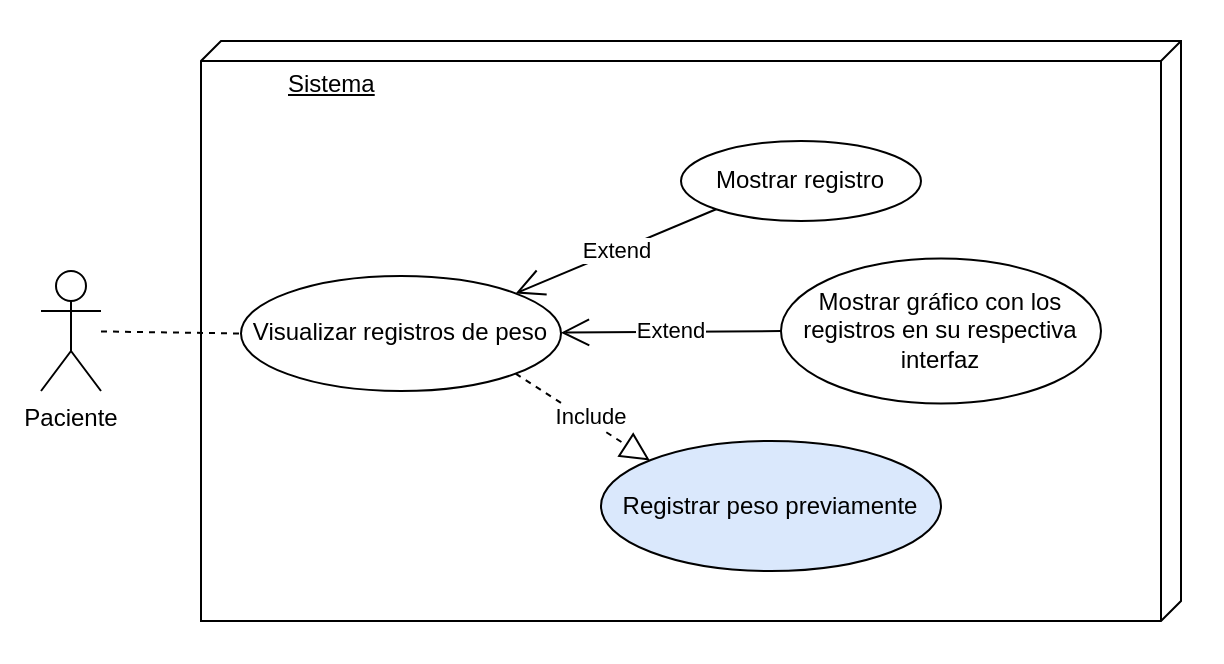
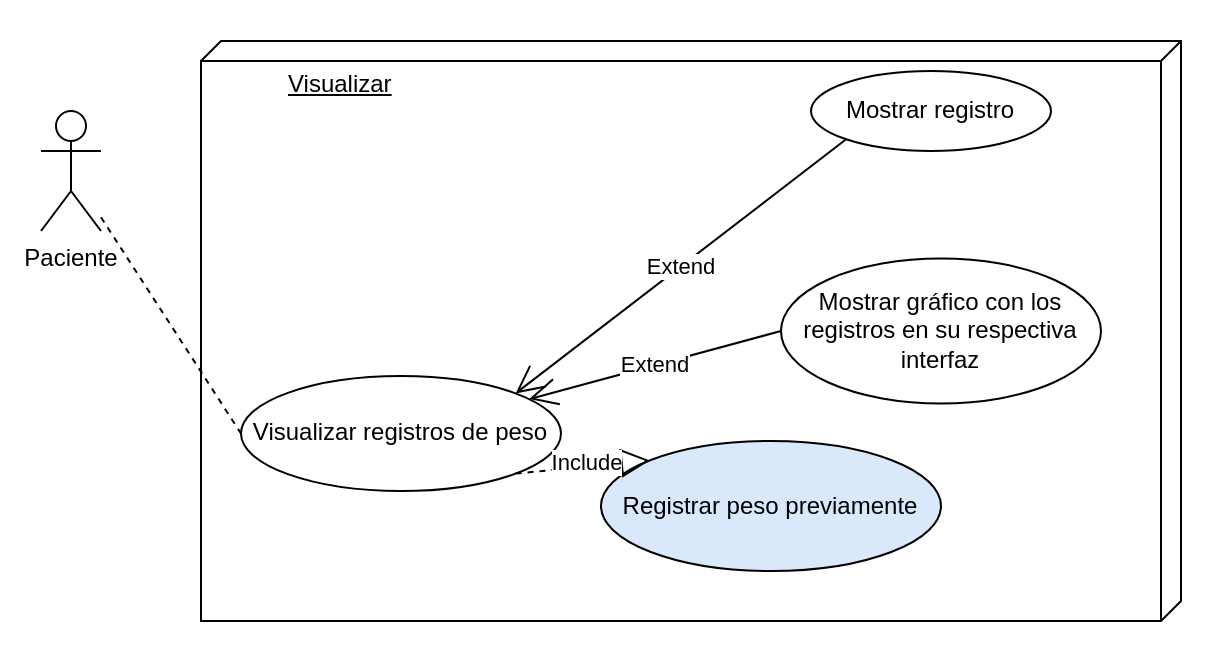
  <mxCell id="0" />
  <mxCell id="1" parent="0" />
- <mxCell id="2" value="&lt;blockquote style=&quot;margin: 0 0 0 40px; border: none; padding: 0px;&quot;&gt;Sistema&lt;br&gt;&lt;/blockquote&gt;" style="verticalAlign=top;align=left;spacingTop=8;spacingLeft=2;spacingRight=12;shape=cube;size=10;direction=south;fontStyle=4;html=1;whiteSpace=wrap;" vertex="1" parent="1"><mxGeometry x="100" y="20" width="490" height="290" as="geometry" /></mxCell>
- <mxCell id="3" value="Paciente" style="shape=umlActor;verticalLabelPosition=bottom;verticalAlign=top;html=1;outlineConnect=0;" vertex="1" parent="1"><mxGeometry x="20" y="135" width="30" height="60" as="geometry" /></mxCell>
- <mxCell id="4" value="Visualizar registros de peso" style="ellipse;whiteSpace=wrap;html=1;" vertex="1" parent="1"><mxGeometry x="120" y="137.5" width="160" height="57.5" as="geometry" /></mxCell>
+ <mxCell id="2" value="&lt;blockquote style=&quot;margin: 0 0 0 40px; border: none; padding: 0px;&quot;&gt;Visualizar&lt;br&gt;&lt;/blockquote&gt;" style="verticalAlign=top;align=left;spacingTop=8;spacingLeft=2;spacingRight=12;shape=cube;size=10;direction=south;fontStyle=4;html=1;whiteSpace=wrap;" vertex="1" parent="1"><mxGeometry x="100" y="20" width="490" height="290" as="geometry" /></mxCell>
+ <mxCell id="3" value="Paciente" style="shape=umlActor;verticalLabelPosition=bottom;verticalAlign=top;html=1;outlineConnect=0;" vertex="1" parent="1"><mxGeometry x="20" y="55" width="30" height="60" as="geometry" /></mxCell>
+ <mxCell id="4" value="Visualizar registros de peso" style="ellipse;whiteSpace=wrap;html=1;" vertex="1" parent="1"><mxGeometry x="120" y="187.5" width="160" height="57.5" as="geometry" /></mxCell>
  <mxCell id="5" value="Registrar peso previamente" style="ellipse;whiteSpace=wrap;html=1;fillColor=#dae8fc;" vertex="1" parent="1"><mxGeometry x="300" y="220" width="170" height="65" as="geometry" /></mxCell>
  <mxCell id="6" value="" style="endArrow=none;html=1;rounded=0;entryX=0;entryY=0.5;entryDx=0;entryDy=0;dashed=1;" edge="1" parent="1" source="3" target="4"><mxGeometry width="50" height="50" relative="1" as="geometry"><mxPoint x="-20" y="310" as="sourcePoint" /><mxPoint x="30" y="260" as="targetPoint" /></mxGeometry></mxCell>
  <mxCell id="7" value="" style="endArrow=block;dashed=1;endFill=0;endSize=12;html=1;rounded=0;exitX=1;exitY=1;exitDx=0;exitDy=0;entryX=0;entryY=0;entryDx=0;entryDy=0;" edge="1" parent="1" source="4" target="5"><mxGeometry width="160" relative="1" as="geometry"><mxPoint x="20" y="340" as="sourcePoint" /><mxPoint x="180" y="340" as="targetPoint" /></mxGeometry></mxCell>
  <mxCell id="8" value="Include" style="edgeLabel;html=1;align=center;verticalAlign=middle;resizable=0;points=[];" connectable="0" vertex="1" parent="7"><mxGeometry x="0.08" y="2" relative="1" as="geometry"><mxPoint as="offset" /></mxGeometry></mxCell>
- <mxCell id="9" value="Mostrar registro" style="ellipse;whiteSpace=wrap;html=1;" vertex="1" parent="1"><mxGeometry x="340" y="70" width="120" height="40" as="geometry" /></mxCell>
+ <mxCell id="9" value="Mostrar registro" style="ellipse;whiteSpace=wrap;html=1;" vertex="1" parent="1"><mxGeometry x="405" y="35" width="120" height="40" as="geometry" /></mxCell>
  <mxCell id="10" value="Extend" style="endArrow=open;endFill=1;endSize=12;html=1;rounded=0;exitX=0;exitY=1;exitDx=0;exitDy=0;entryX=1;entryY=0;entryDx=0;entryDy=0;" edge="1" parent="1" source="9" target="4"><mxGeometry width="160" relative="1" as="geometry"><mxPoint x="220" y="-20" as="sourcePoint" /><mxPoint x="230" y="150" as="targetPoint" /><Array as="points" /></mxGeometry></mxCell>
  <mxCell id="11" value="Mostrar gráfico con los registros en su respectiva interfaz" style="ellipse;whiteSpace=wrap;html=1;" vertex="1" parent="1"><mxGeometry x="390" y="128.75" width="160" height="72.5" as="geometry" /></mxCell>
  <mxCell id="12" value="Extend" style="endArrow=open;endFill=1;endSize=12;html=1;rounded=0;exitX=0;exitY=0.5;exitDx=0;exitDy=0;" edge="1" parent="1" source="11" target="4"><mxGeometry width="160" relative="1" as="geometry"><mxPoint x="270" y="26" as="sourcePoint" /><mxPoint x="280" y="195" as="targetPoint" /><Array as="points" /></mxGeometry></mxCell>
